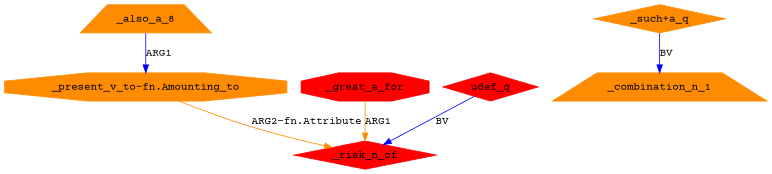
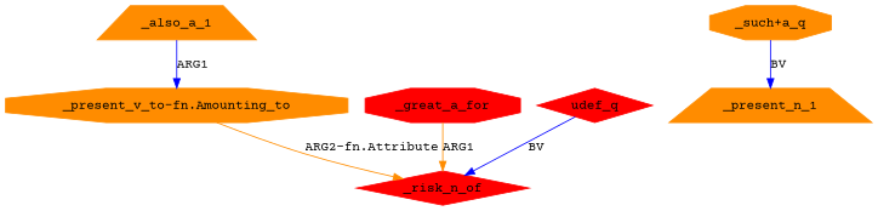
  digraph {
    fontname="Courier Prime"
    node [color=darkorange fontname="Courier Prime" shape=octagon style=filled]
    edge [color=blue fontname="Courier Prime"]
    _risk_n_of [color=red shape=diamond]
    "_present_v_to-fn.Amounting_to"
-   _combination_n_1 [shape=trapezium]
+   _combination_n_1 [shape=trapezium label=_present_n_1]
    _great_a_for [color=red]
    udef_q [color=red shape=diamond]
-   "_such+a_q" [shape=diamond]
-   _also_a_1 [shape=trapezium label=_also_a_8]
+   "_such+a_q"
+   _also_a_1 [shape=trapezium]
    "_present_v_to-fn.Amounting_to" -> _risk_n_of [color=darkorange label="ARG2-fn.Attribute"]
    _great_a_for -> _risk_n_of [color=darkorange label=ARG1]
    udef_q -> _risk_n_of [label=BV]
    "_such+a_q" -> _combination_n_1 [label=BV]
    _also_a_1 -> "_present_v_to-fn.Amounting_to" [label=ARG1]
  }
